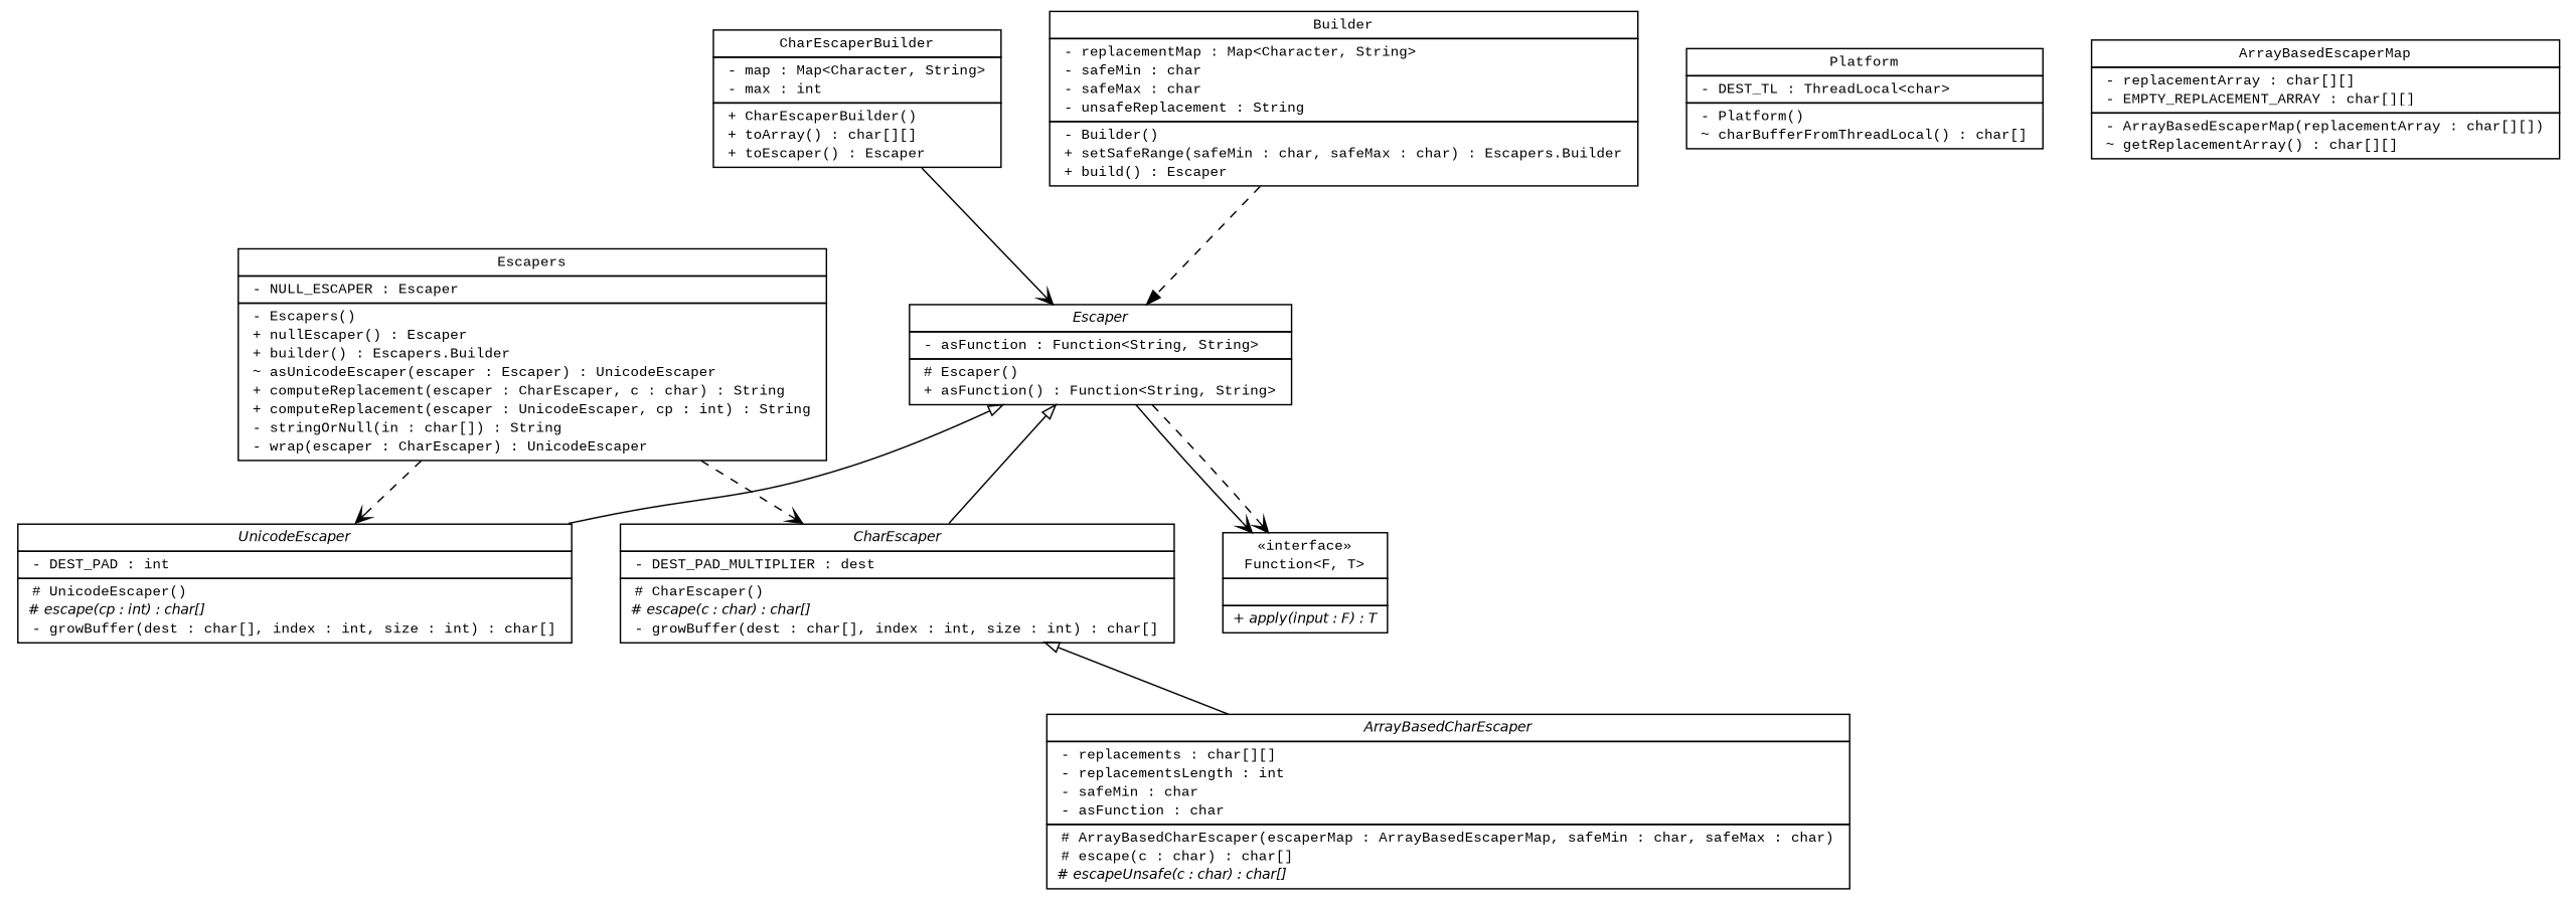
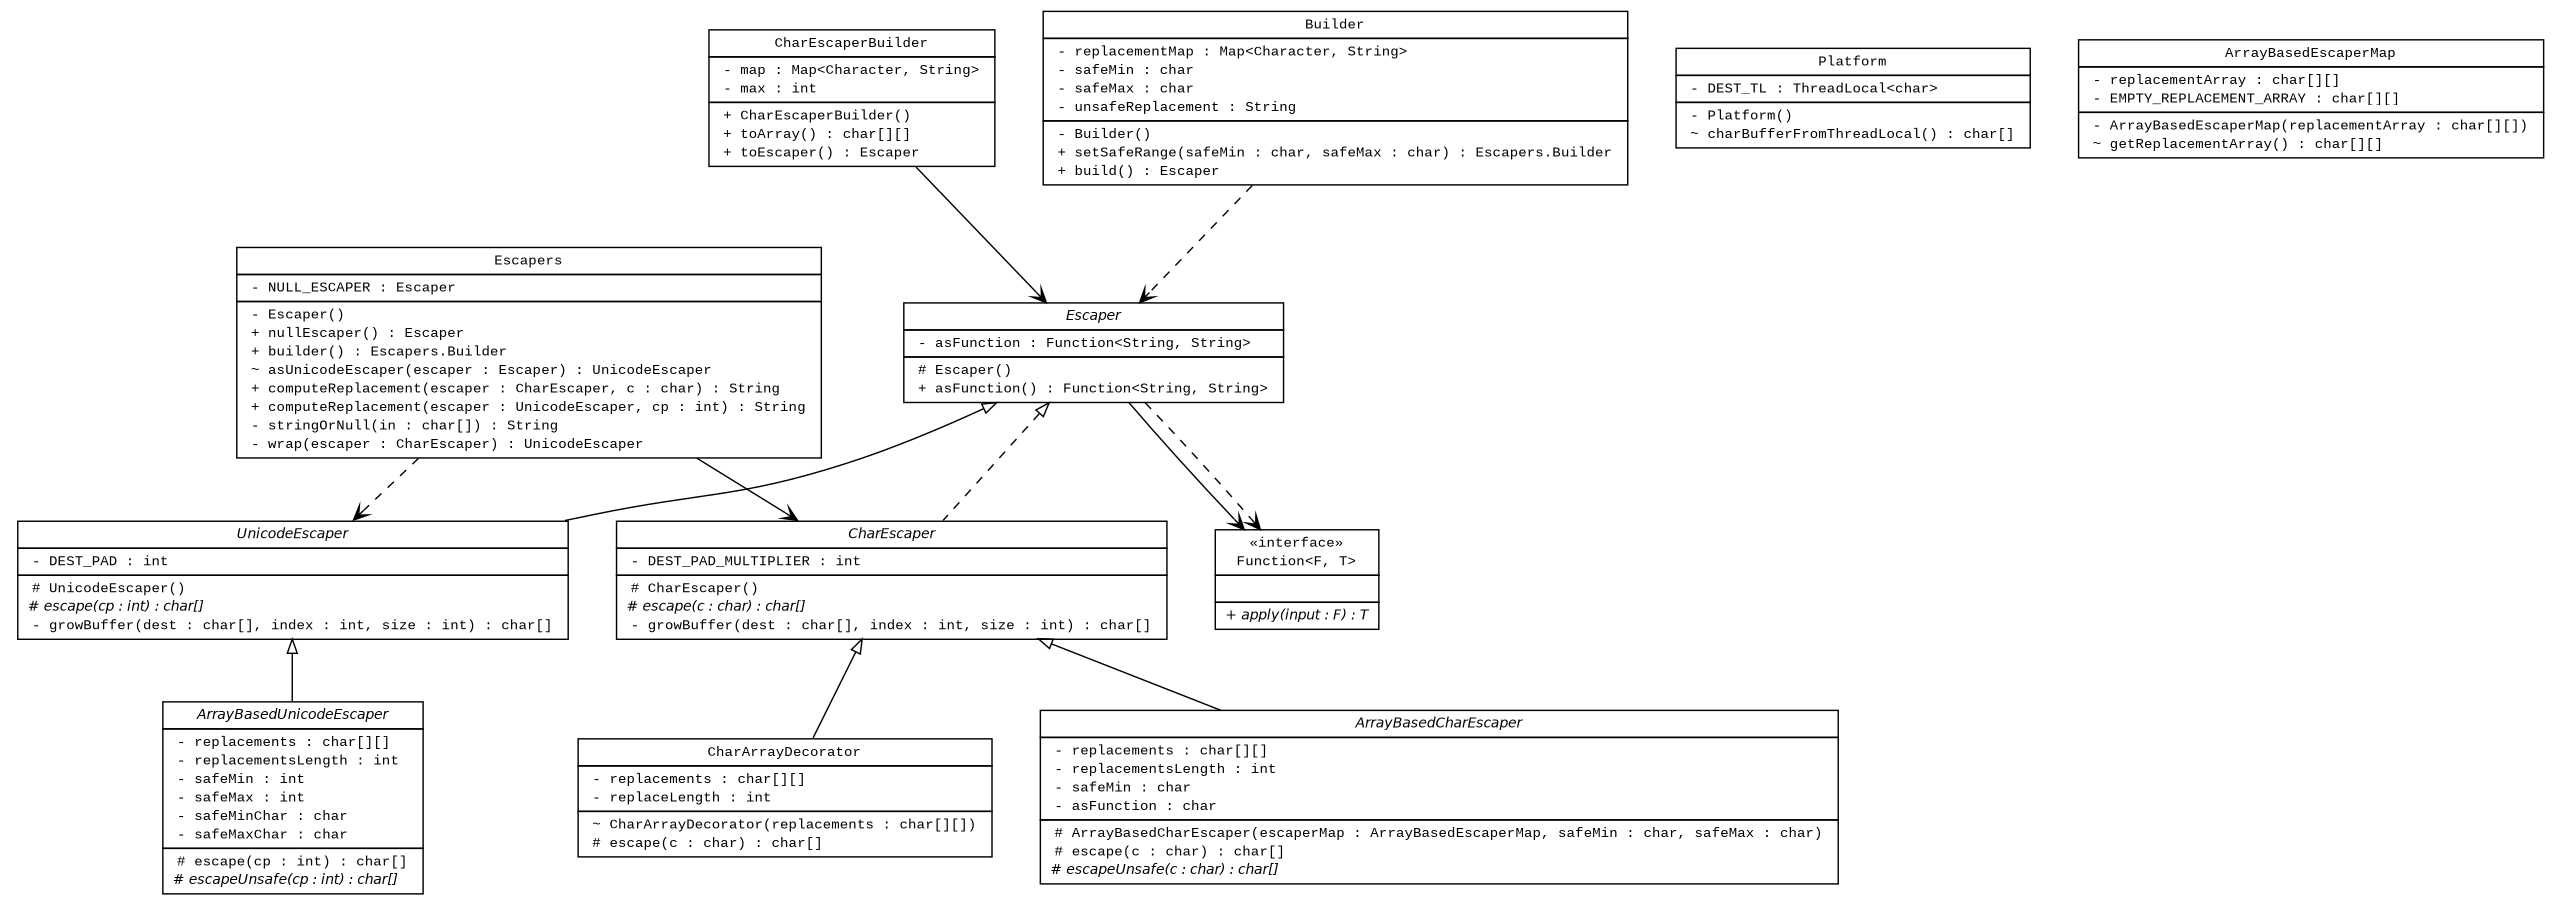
  digraph {
    fontname="Liberation Mono"
    nodesep=0.25
    ranksep=0.5
    node [fontcolor=black fontname="Liberation Mono" fontsize=10.0 shape=plaintext]
    edge [arrowhead=open color=black fontcolor=black fontname="Liberation Mono" fontsize=10.0 headport=p labelfontname=Helvetica labelfontsize=10 tailport=p]
    n1 [label=<<table title="com.google.common.escape.CharEscaperBuilder" border="0" cellborder="1" cellspacing="0" cellpadding="2" port="p"> 		<tr><td><table border="0" cellspacing="0" cellpadding="1"> <tr><td align="center" balign="center"> CharEscaperBuilder </td></tr> 		</table></td></tr> 		<tr><td><table border="0" cellspacing="0" cellpadding="1"> <tr><td align="left" balign="left"> - map : Map&lt;Character, String&gt; </td></tr> <tr><td align="left" balign="left"> - max : int </td></tr> 		</table></td></tr> 		<tr><td><table border="0" cellspacing="0" cellpadding="1"> <tr><td align="left" balign="left"> + CharEscaperBuilder() </td></tr> <tr><td align="left" balign="left"> + toArray() : char[][] </td></tr> <tr><td align="left" balign="left"> + toEscaper() : Escaper </td></tr> 		</table></td></tr> 		</table>>]
    n2 [label=<<table title="com.google.common.escape.Escaper" border="0" cellborder="1" cellspacing="0" cellpadding="2" port="p"> 		<tr><td><table border="0" cellspacing="0" cellpadding="1"> <tr><td align="center" balign="center"><font face="Helvetica-Oblique"> Escaper </font></td></tr> 		</table></td></tr> 		<tr><td><table border="0" cellspacing="0" cellpadding="1"> <tr><td align="left" balign="left"> - asFunction : Function&lt;String, String&gt; </td></tr> 		</table></td></tr> 		<tr><td><table border="0" cellspacing="0" cellpadding="1"> <tr><td align="left" balign="left"> # Escaper() </td></tr> <tr><td align="left" balign="left"> + asFunction() : Function&lt;String, String&gt; </td></tr> 		</table></td></tr> 		</table>>]
-   n3 [label=<<table title="com.google.common.escape.CharEscaper" border="0" cellborder="1" cellspacing="0" cellpadding="2" port="p"> 		<tr><td><table border="0" cellspacing="0" cellpadding="1"> <tr><td align="center" balign="center"><font face="Helvetica-Oblique"> CharEscaper </font></td></tr> 		</table></td></tr> 		<tr><td><table border="0" cellspacing="0" cellpadding="1"> <tr><td align="left" balign="left"> - DEST_PAD_MULTIPLIER : dest </td></tr> 		</table></td></tr> 		<tr><td><table border="0" cellspacing="0" cellpadding="1"> <tr><td align="left" balign="left"> # CharEscaper() </td></tr> <tr><td align="left" balign="left"><font face="Helvetica-Oblique" point-size="10.0"> # escape(c : char) : char[] </font></td></tr> <tr><td align="left" balign="left"> - growBuffer(dest : char[], index : int, size : int) : char[] </td></tr> 		</table></td></tr> 		</table>>]
+   n3 [label=<<table title="com.google.common.escape.CharEscaper" border="0" cellborder="1" cellspacing="0" cellpadding="2" port="p"> 		<tr><td><table border="0" cellspacing="0" cellpadding="1"> <tr><td align="center" balign="center"><font face="Helvetica-Oblique"> CharEscaper </font></td></tr> 		</table></td></tr> 		<tr><td><table border="0" cellspacing="0" cellpadding="1"> <tr><td align="left" balign="left"> - DEST_PAD_MULTIPLIER : int </td></tr> 		</table></td></tr> 		<tr><td><table border="0" cellspacing="0" cellpadding="1"> <tr><td align="left" balign="left"> # CharEscaper() </td></tr> <tr><td align="left" balign="left"><font face="Helvetica-Oblique" point-size="10.0"> # escape(c : char) : char[] </font></td></tr> <tr><td align="left" balign="left"> - growBuffer(dest : char[], index : int, size : int) : char[] </td></tr> 		</table></td></tr> 		</table>>]
    n4 [label=<<table title="com.google.common.escape.UnicodeEscaper" border="0" cellborder="1" cellspacing="0" cellpadding="2" port="p"> 		<tr><td><table border="0" cellspacing="0" cellpadding="1"> <tr><td align="center" balign="center"><font face="Helvetica-Oblique"> UnicodeEscaper </font></td></tr> 		</table></td></tr> 		<tr><td><table border="0" cellspacing="0" cellpadding="1"> <tr><td align="left" balign="left"> - DEST_PAD : int </td></tr> 		</table></td></tr> 		<tr><td><table border="0" cellspacing="0" cellpadding="1"> <tr><td align="left" balign="left"> # UnicodeEscaper() </td></tr> <tr><td align="left" balign="left"><font face="Helvetica-Oblique" point-size="10.0"> # escape(cp : int) : char[] </font></td></tr> <tr><td align="left" balign="left"> - growBuffer(dest : char[], index : int, size : int) : char[] </td></tr> 		</table></td></tr> 		</table>>]
    n5 [label=<<table title="com.google.common.base.Function" border="0" cellborder="1" cellspacing="0" cellpadding="2" port="p" href="http://docs.oracle.com/javase/7/docs/api/com/google/common/base/Function.html" target="_parent"> 		<tr><td><table border="0" cellspacing="0" cellpadding="1"> <tr><td align="center" balign="center"> &#171;interface&#187; </td></tr> <tr><td align="center" balign="center"> Function&lt;F, T&gt; </td></tr> 		</table></td></tr> 		<tr><td><table border="0" cellspacing="0" cellpadding="1"> <tr><td align="left" balign="left">  </td></tr> 		</table></td></tr> 		<tr><td><table border="0" cellspacing="0" cellpadding="1"> <tr><td align="left" balign="left"><font face="Helvetica-Oblique" point-size="10.0"> + apply(input : F) : T </font></td></tr> 		</table></td></tr> 		</table>>]
+   n6 [label=<<table title="com.google.common.escape.CharEscaperBuilder.CharArrayDecorator" border="0" cellborder="1" cellspacing="0" cellpadding="2" port="p"> 		<tr><td><table border="0" cellspacing="0" cellpadding="1"> <tr><td align="center" balign="center"> CharArrayDecorator </td></tr> 		</table></td></tr> 		<tr><td><table border="0" cellspacing="0" cellpadding="1"> <tr><td align="left" balign="left"> - replacements : char[][] </td></tr> <tr><td align="left" balign="left"> - replaceLength : int </td></tr> 		</table></td></tr> 		<tr><td><table border="0" cellspacing="0" cellpadding="1"> <tr><td align="left" balign="left"> ~ CharArrayDecorator(replacements : char[][]) </td></tr> <tr><td align="left" balign="left"> # escape(c : char) : char[] </td></tr> 		</table></td></tr> 		</table>>]
    n7 [label=<<table title="com.google.common.escape.Platform" border="0" cellborder="1" cellspacing="0" cellpadding="2" port="p"> 		<tr><td><table border="0" cellspacing="0" cellpadding="1"> <tr><td align="center" balign="center"> Platform </td></tr> 		</table></td></tr> 		<tr><td><table border="0" cellspacing="0" cellpadding="1"> <tr><td align="left" balign="left"> - DEST_TL : ThreadLocal&lt;char&gt; </td></tr> 		</table></td></tr> 		<tr><td><table border="0" cellspacing="0" cellpadding="1"> <tr><td align="left" balign="left"> - Platform() </td></tr> <tr><td align="left" balign="left"> ~ charBufferFromThreadLocal() : char[] </td></tr> 		</table></td></tr> 		</table>>]
    n8 [label=<<table title="com.google.common.escape.ArrayBasedEscaperMap" border="0" cellborder="1" cellspacing="0" cellpadding="2" port="p"> 		<tr><td><table border="0" cellspacing="0" cellpadding="1"> <tr><td align="center" balign="center"> ArrayBasedEscaperMap </td></tr> 		</table></td></tr> 		<tr><td><table border="0" cellspacing="0" cellpadding="1"> <tr><td align="left" balign="left"> - replacementArray : char[][] </td></tr> <tr><td align="left" balign="left"> - EMPTY_REPLACEMENT_ARRAY : char[][] </td></tr> 		</table></td></tr> 		<tr><td><table border="0" cellspacing="0" cellpadding="1"> <tr><td align="left" balign="left"> - ArrayBasedEscaperMap(replacementArray : char[][]) </td></tr> <tr><td align="left" balign="left"> ~ getReplacementArray() : char[][] </td></tr> 		</table></td></tr> 		</table>>]
    n9 [label=<<table title="com.google.common.escape.ArrayBasedCharEscaper" border="0" cellborder="1" cellspacing="0" cellpadding="2" port="p"> 		<tr><td><table border="0" cellspacing="0" cellpadding="1"> <tr><td align="center" balign="center"><font face="Helvetica-Oblique"> ArrayBasedCharEscaper </font></td></tr> 		</table></td></tr> 		<tr><td><table border="0" cellspacing="0" cellpadding="1"> <tr><td align="left" balign="left"> - replacements : char[][] </td></tr> <tr><td align="left" balign="left"> - replacementsLength : int </td></tr> <tr><td align="left" balign="left"> - safeMin : char </td></tr> <tr><td align="left" balign="left"> - asFunction : char </td></tr> 		</table></td></tr> 		<tr><td><table border="0" cellspacing="0" cellpadding="1"> <tr><td align="left" balign="left"> # ArrayBasedCharEscaper(escaperMap : ArrayBasedEscaperMap, safeMin : char, safeMax : char) </td></tr> <tr><td align="left" balign="left"> # escape(c : char) : char[] </td></tr> <tr><td align="left" balign="left"><font face="Helvetica-Oblique" point-size="10.0"> # escapeUnsafe(c : char) : char[] </font></td></tr> 		</table></td></tr> 		</table>>]
-   n11 [label=<<table title="com.google.common.escape.Escapers" border="0" cellborder="1" cellspacing="0" cellpadding="2" port="p"> 		<tr><td><table border="0" cellspacing="0" cellpadding="1"> <tr><td align="center" balign="center"> Escapers </td></tr> 		</table></td></tr> 		<tr><td><table border="0" cellspacing="0" cellpadding="1"> <tr><td align="left" balign="left"> - NULL_ESCAPER : Escaper </td></tr> 		</table></td></tr> 		<tr><td><table border="0" cellspacing="0" cellpadding="1"> <tr><td align="left" balign="left"> - Escapers() </td></tr> <tr><td align="left" balign="left"> + nullEscaper() : Escaper </td></tr> <tr><td align="left" balign="left"> + builder() : Escapers.Builder </td></tr> <tr><td align="left" balign="left"> ~ asUnicodeEscaper(escaper : Escaper) : UnicodeEscaper </td></tr> <tr><td align="left" balign="left"> + computeReplacement(escaper : CharEscaper, c : char) : String </td></tr> <tr><td align="left" balign="left"> + computeReplacement(escaper : UnicodeEscaper, cp : int) : String </td></tr> <tr><td align="left" balign="left"> - stringOrNull(in : char[]) : String </td></tr> <tr><td align="left" balign="left"> - wrap(escaper : CharEscaper) : UnicodeEscaper </td></tr> 		</table></td></tr> 		</table>>]
+   n10 [label=<<table title="com.google.common.escape.ArrayBasedUnicodeEscaper" border="0" cellborder="1" cellspacing="0" cellpadding="2" port="p"> 		<tr><td><table border="0" cellspacing="0" cellpadding="1"> <tr><td align="center" balign="center"><font face="Helvetica-Oblique"> ArrayBasedUnicodeEscaper </font></td></tr> 		</table></td></tr> 		<tr><td><table border="0" cellspacing="0" cellpadding="1"> <tr><td align="left" balign="left"> - replacements : char[][] </td></tr> <tr><td align="left" balign="left"> - replacementsLength : int </td></tr> <tr><td align="left" balign="left"> - safeMin : int </td></tr> <tr><td align="left" balign="left"> - safeMax : int </td></tr> <tr><td align="left" balign="left"> - safeMinChar : char </td></tr> <tr><td align="left" balign="left"> - safeMaxChar : char </td></tr> 		</table></td></tr> 		<tr><td><table border="0" cellspacing="0" cellpadding="1"> <tr><td align="left" balign="left"> # escape(cp : int) : char[] </td></tr> <tr><td align="left" balign="left"><font face="Helvetica-Oblique" point-size="10.0"> # escapeUnsafe(cp : int) : char[] </font></td></tr> 		</table></td></tr> 		</table>>]
+   n11 [label=<<table title="com.google.common.escape.Escapers" border="0" cellborder="1" cellspacing="0" cellpadding="2" port="p"> 		<tr><td><table border="0" cellspacing="0" cellpadding="1"> <tr><td align="center" balign="center"> Escapers </td></tr> 		</table></td></tr> 		<tr><td><table border="0" cellspacing="0" cellpadding="1"> <tr><td align="left" balign="left"> - NULL_ESCAPER : Escaper </td></tr> 		</table></td></tr> 		<tr><td><table border="0" cellspacing="0" cellpadding="1"> <tr><td align="left" balign="left"> - Escaper() </td></tr> <tr><td align="left" balign="left"> + nullEscaper() : Escaper </td></tr> <tr><td align="left" balign="left"> + builder() : Escapers.Builder </td></tr> <tr><td align="left" balign="left"> ~ asUnicodeEscaper(escaper : Escaper) : UnicodeEscaper </td></tr> <tr><td align="left" balign="left"> + computeReplacement(escaper : CharEscaper, c : char) : String </td></tr> <tr><td align="left" balign="left"> + computeReplacement(escaper : UnicodeEscaper, cp : int) : String </td></tr> <tr><td align="left" balign="left"> - stringOrNull(in : char[]) : String </td></tr> <tr><td align="left" balign="left"> - wrap(escaper : CharEscaper) : UnicodeEscaper </td></tr> 		</table></td></tr> 		</table>>]
    n12 [label=<<table title="com.google.common.escape.Escapers.Builder" border="0" cellborder="1" cellspacing="0" cellpadding="2" port="p"> 		<tr><td><table border="0" cellspacing="0" cellpadding="1"> <tr><td align="center" balign="center"> Builder </td></tr> 		</table></td></tr> 		<tr><td><table border="0" cellspacing="0" cellpadding="1"> <tr><td align="left" balign="left"> - replacementMap : Map&lt;Character, String&gt; </td></tr> <tr><td align="left" balign="left"> - safeMin : char </td></tr> <tr><td align="left" balign="left"> - safeMax : char </td></tr> <tr><td align="left" balign="left"> - unsafeReplacement : String </td></tr> 		</table></td></tr> 		<tr><td><table border="0" cellspacing="0" cellpadding="1"> <tr><td align="left" balign="left"> - Builder() </td></tr> <tr><td align="left" balign="left"> + setSafeRange(safeMin : char, safeMax : char) : Escapers.Builder </td></tr> <tr><td align="left" balign="left"> + build() : Escaper </td></tr> 		</table></td></tr> 		</table>>]
    n1 -> n2 [style=solid]
-   n2 -> n3 [arrowtail=empty dir=back fontsize=10 arrowhead="" color="" fontcolor=""]
+   n2 -> n3 [arrowtail=empty dir=back fontsize=10 style=dashed arrowhead="" color="" fontcolor=""]
    n2 -> n4 [arrowtail=empty dir=back fontsize=10 arrowhead="" color="" fontcolor=""]
    n2 -> n5
    n2 -> n5 [style=dashed]
+   n3 -> n6 [arrowtail=empty dir=back fontsize=10 arrowhead="" color="" fontcolor=""]
    n3 -> n9 [arrowtail=empty dir=back fontsize=10 arrowhead="" color="" fontcolor=""]
-   n11 -> n3 [style=dashed]
+   n4 -> n10 [arrowtail=empty dir=back fontsize=10 arrowhead="" color="" fontcolor=""]
+   n11 -> n3 [style=solid]
    n11 -> n4 [style=dashed]
-   n12 -> n2 [arrowhead=normal style=dashed]
+   n12 -> n2 [style=dashed]
  }
